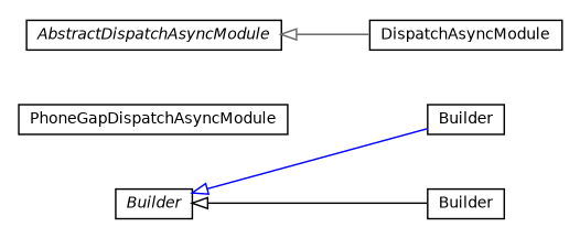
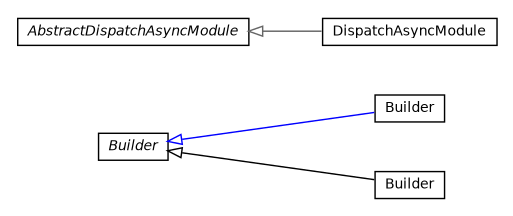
  digraph {
    nodesep=0.25
    rankdir=LR
    ranksep=0.5
    node [fontcolor=black fontname=Helvetica fontsize=10.0 shape=plaintext]
    edge [arrowtail=empty dir=back fontname=Helvetica fontsize=10 headport=p labelfontname=Helvetica labelfontsize=10 tailport=p]
    n1 [label=<<table title="com.gwtplatform.dispatch.client.gin.RestDispatchAsyncModule.Builder" border="0" cellborder="1" cellspacing="0" cellpadding="2" port="p" href="./RestDispatchAsyncModule.Builder.html"> 		<tr><td><table border="0" cellspacing="0" cellpadding="1"> <tr><td align="center" balign="center"> Builder </td></tr> 		</table></td></tr> 		</table>>]
-   n2 [label=<<table title="com.gwtplatform.dispatch.client.gin.PhoneGapDispatchAsyncModule" border="0" cellborder="1" cellspacing="0" cellpadding="2" port="p" href="./PhoneGapDispatchAsyncModule.html"> 		<tr><td><table border="0" cellspacing="0" cellpadding="1"> <tr><td align="center" balign="center"> PhoneGapDispatchAsyncModule </td></tr> 		</table></td></tr> 		</table>>]
    n3 [label=<<table title="com.gwtplatform.dispatch.client.gin.DispatchAsyncModule" border="0" cellborder="1" cellspacing="0" cellpadding="2" port="p" href="./DispatchAsyncModule.html"> 		<tr><td><table border="0" cellspacing="0" cellpadding="1"> <tr><td align="center" balign="center"> DispatchAsyncModule </td></tr> 		</table></td></tr> 		</table>>]
    n4 [label=<<table title="com.gwtplatform.dispatch.client.gin.DispatchAsyncModule.Builder" border="0" cellborder="1" cellspacing="0" cellpadding="2" port="p" href="./DispatchAsyncModule.Builder.html"> 		<tr><td><table border="0" cellspacing="0" cellpadding="1"> <tr><td align="center" balign="center"> Builder </td></tr> 		</table></td></tr> 		</table>>]
    n5 [label=<<table title="com.gwtplatform.dispatch.client.gin.AbstractDispatchAsyncModule" border="0" cellborder="1" cellspacing="0" cellpadding="2" port="p" href="./AbstractDispatchAsyncModule.html"> 		<tr><td><table border="0" cellspacing="0" cellpadding="1"> <tr><td align="center" balign="center"><font face="Helvetica-Oblique"> AbstractDispatchAsyncModule </font></td></tr> 		</table></td></tr> 		</table>>]
    n6 [label=<<table title="com.gwtplatform.dispatch.client.gin.AbstractDispatchAsyncModule.Builder" border="0" cellborder="1" cellspacing="0" cellpadding="2" port="p" href="./AbstractDispatchAsyncModule.Builder.html"> 		<tr><td><table border="0" cellspacing="0" cellpadding="1"> <tr><td align="center" balign="center"><font face="Helvetica-Oblique"> Builder </font></td></tr> 		</table></td></tr> 		</table>>]
    n5 -> n3 [color=gray40]
    n6 -> n1 [color=blue]
    n6 -> n4 [color=black]
  }
